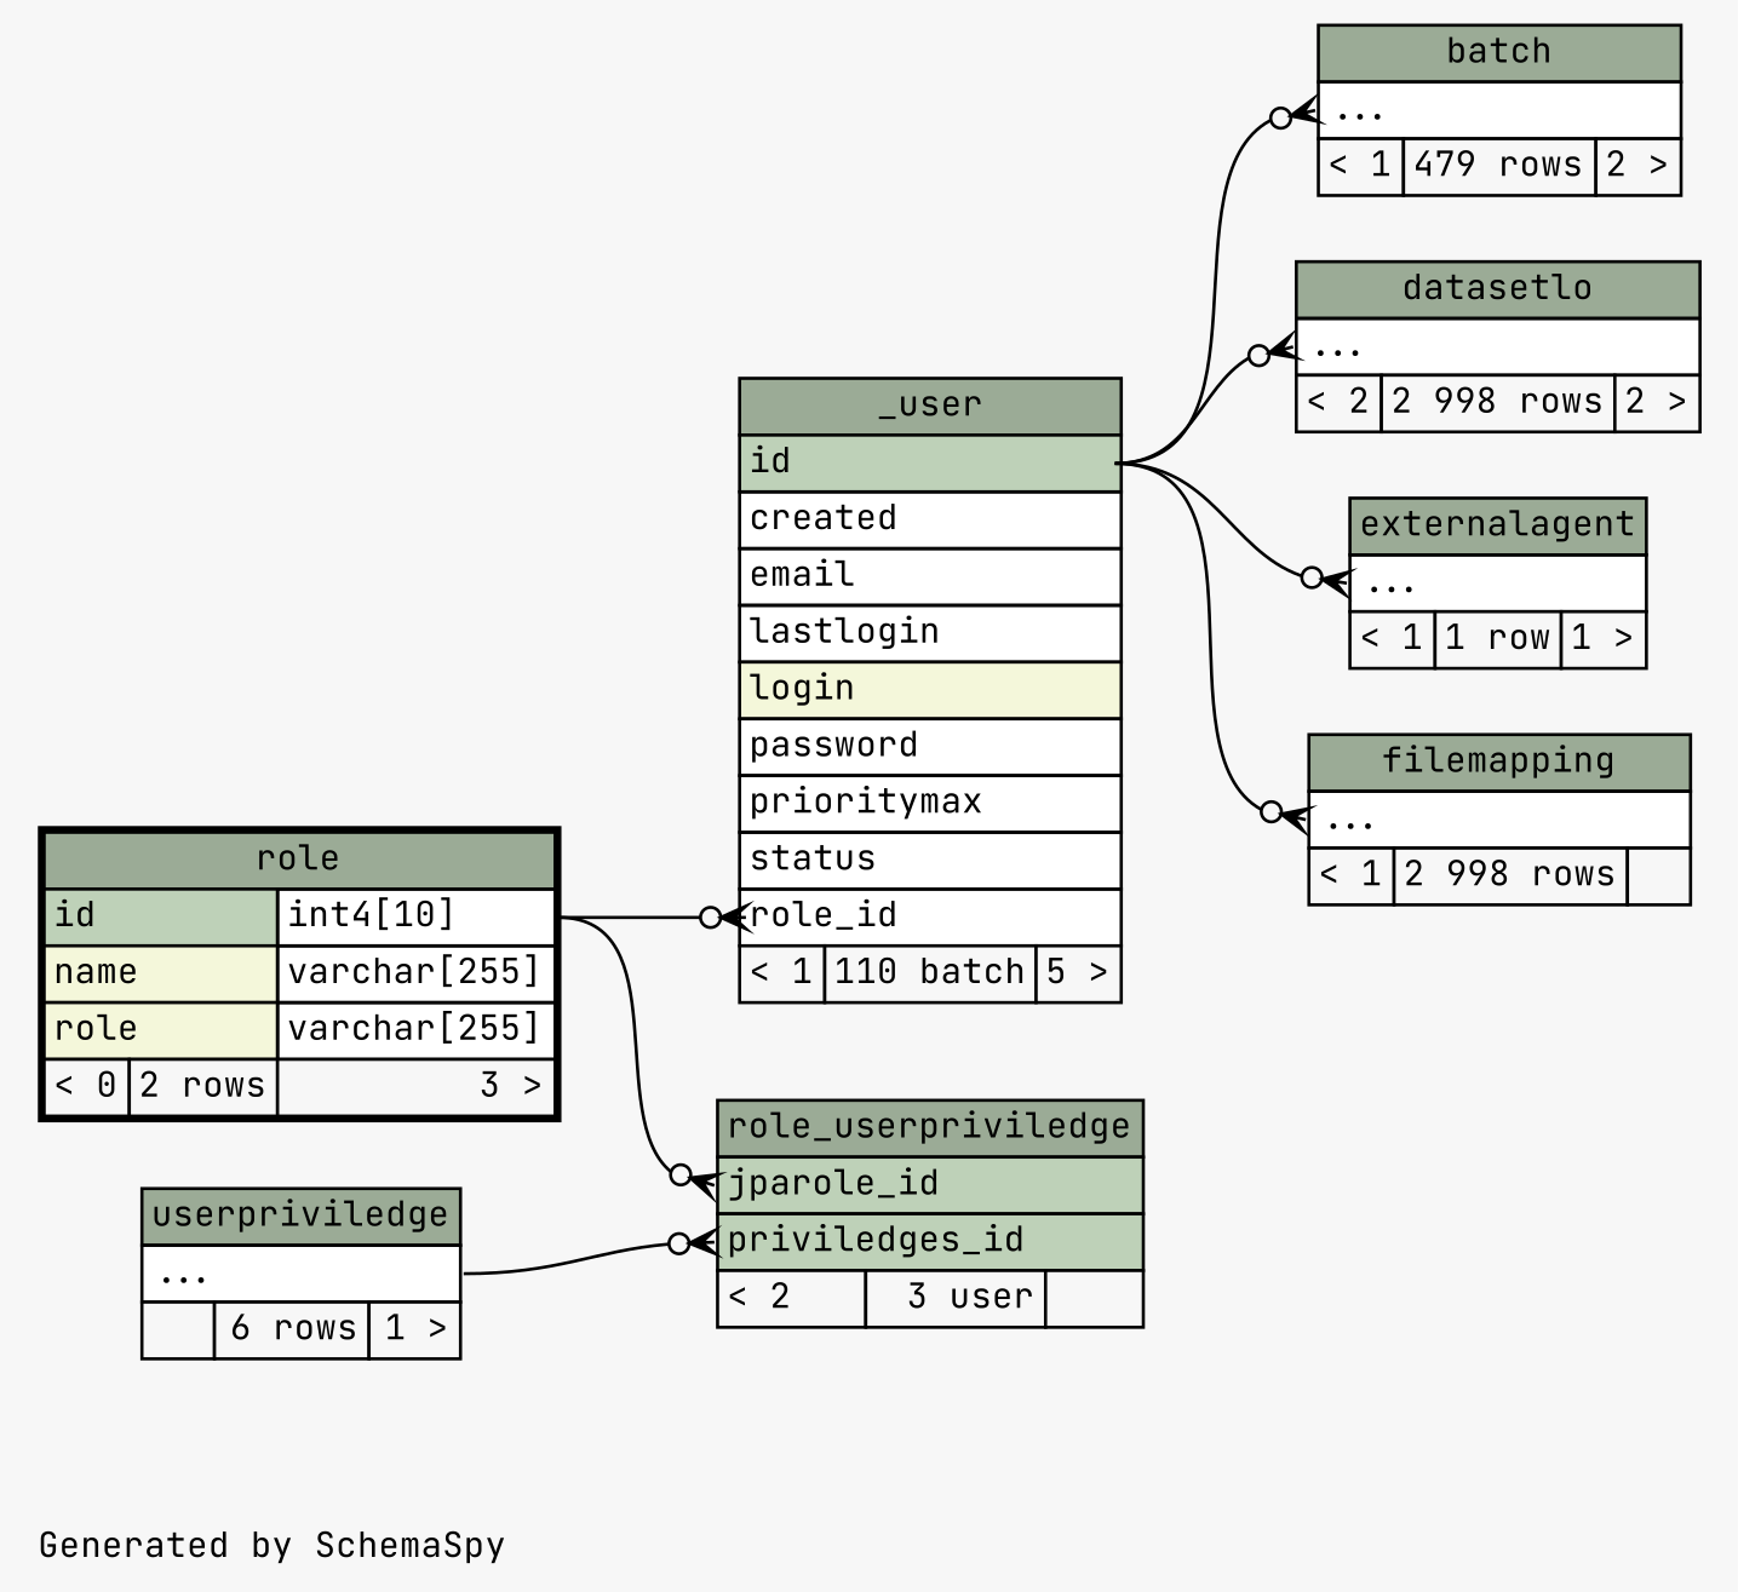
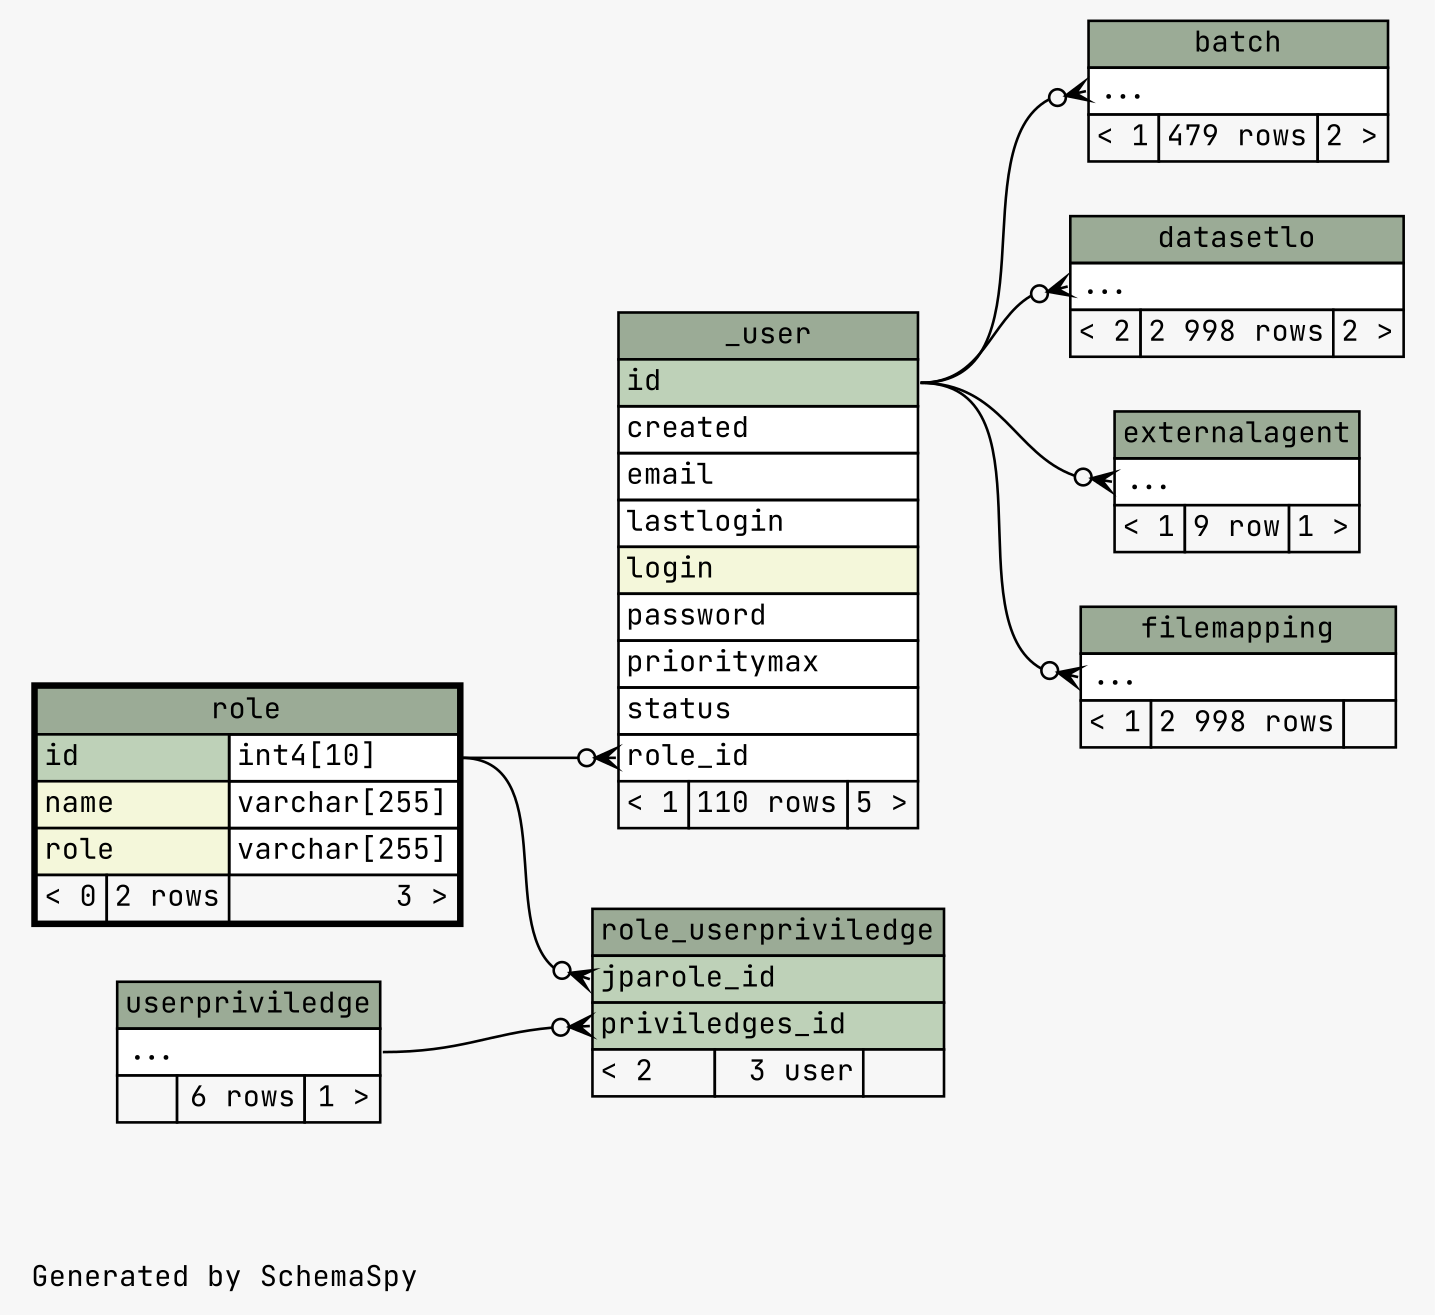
  digraph {
    bgcolor="#f7f7f7"
    fontname="JetBrains Mono"
    fontsize=11
    label="\nGenerated by SchemaSpy"
    labeljust=l
    nodesep=0.18
    rankdir=RL
    ranksep=0.46
    node [fontname="JetBrains Mono" fontsize=11 shape=plaintext]
    edge [arrowhead=none arrowsize=0.8 arrowtail=crowodot dir=back fontname="JetBrains Mono" headport="id:e" tailport="elipses:w"]
-   n1 [label=<     <TABLE BORDER="0" CELLBORDER="1" CELLSPACING="0" BGCOLOR="#ffffff">       <TR><TD COLSPAN="3" BGCOLOR="#9bab96" ALIGN="CENTER">_user</TD></TR>       <TR><TD PORT="id" COLSPAN="3" BGCOLOR="#bed1b8" ALIGN="LEFT">id</TD></TR>       <TR><TD PORT="created" COLSPAN="3" ALIGN="LEFT">created</TD></TR>       <TR><TD PORT="email" COLSPAN="3" ALIGN="LEFT">email</TD></TR>       <TR><TD PORT="lastlogin" COLSPAN="3" ALIGN="LEFT">lastlogin</TD></TR>       <TR><TD PORT="login" COLSPAN="3" BGCOLOR="#f4f7da" ALIGN="LEFT">login</TD></TR>       <TR><TD PORT="password" COLSPAN="3" ALIGN="LEFT">password</TD></TR>       <TR><TD PORT="prioritymax" COLSPAN="3" ALIGN="LEFT">prioritymax</TD></TR>       <TR><TD PORT="status" COLSPAN="3" ALIGN="LEFT">status</TD></TR>       <TR><TD PORT="role_id" COLSPAN="3" ALIGN="LEFT">role_id</TD></TR>       <TR><TD ALIGN="LEFT" BGCOLOR="#f7f7f7">&lt; 1</TD><TD ALIGN="RIGHT" BGCOLOR="#f7f7f7">110 batch</TD><TD ALIGN="RIGHT" BGCOLOR="#f7f7f7">5 &gt;</TD></TR>     </TABLE>>]
+   n1 [label=<     <TABLE BORDER="0" CELLBORDER="1" CELLSPACING="0" BGCOLOR="#ffffff">       <TR><TD COLSPAN="3" BGCOLOR="#9bab96" ALIGN="CENTER">_user</TD></TR>       <TR><TD PORT="id" COLSPAN="3" BGCOLOR="#bed1b8" ALIGN="LEFT">id</TD></TR>       <TR><TD PORT="created" COLSPAN="3" ALIGN="LEFT">created</TD></TR>       <TR><TD PORT="email" COLSPAN="3" ALIGN="LEFT">email</TD></TR>       <TR><TD PORT="lastlogin" COLSPAN="3" ALIGN="LEFT">lastlogin</TD></TR>       <TR><TD PORT="login" COLSPAN="3" BGCOLOR="#f4f7da" ALIGN="LEFT">login</TD></TR>       <TR><TD PORT="password" COLSPAN="3" ALIGN="LEFT">password</TD></TR>       <TR><TD PORT="prioritymax" COLSPAN="3" ALIGN="LEFT">prioritymax</TD></TR>       <TR><TD PORT="status" COLSPAN="3" ALIGN="LEFT">status</TD></TR>       <TR><TD PORT="role_id" COLSPAN="3" ALIGN="LEFT">role_id</TD></TR>       <TR><TD ALIGN="LEFT" BGCOLOR="#f7f7f7">&lt; 1</TD><TD ALIGN="RIGHT" BGCOLOR="#f7f7f7">110 rows</TD><TD ALIGN="RIGHT" BGCOLOR="#f7f7f7">5 &gt;</TD></TR>     </TABLE>>]
    n2 [label=<     <TABLE BORDER="2" CELLBORDER="1" CELLSPACING="0" BGCOLOR="#ffffff">       <TR><TD COLSPAN="3" BGCOLOR="#9bab96" ALIGN="CENTER">role</TD></TR>       <TR><TD PORT="id" COLSPAN="2" BGCOLOR="#bed1b8" ALIGN="LEFT">id</TD><TD PORT="id.type" ALIGN="LEFT">int4[10]</TD></TR>       <TR><TD PORT="name" COLSPAN="2" BGCOLOR="#f4f7da" ALIGN="LEFT">name</TD><TD PORT="name.type" ALIGN="LEFT">varchar[255]</TD></TR>       <TR><TD PORT="role" COLSPAN="2" BGCOLOR="#f4f7da" ALIGN="LEFT">role</TD><TD PORT="role.type" ALIGN="LEFT">varchar[255]</TD></TR>       <TR><TD ALIGN="LEFT" BGCOLOR="#f7f7f7">&lt; 0</TD><TD ALIGN="RIGHT" BGCOLOR="#f7f7f7">2 rows</TD><TD ALIGN="RIGHT" BGCOLOR="#f7f7f7">3 &gt;</TD></TR>     </TABLE>>]
    n3 [label=<     <TABLE BORDER="0" CELLBORDER="1" CELLSPACING="0" BGCOLOR="#ffffff">       <TR><TD COLSPAN="3" BGCOLOR="#9bab96" ALIGN="CENTER">batch</TD></TR>       <TR><TD PORT="elipses" COLSPAN="3" ALIGN="LEFT">...</TD></TR>       <TR><TD ALIGN="LEFT" BGCOLOR="#f7f7f7">&lt; 1</TD><TD ALIGN="RIGHT" BGCOLOR="#f7f7f7">479 rows</TD><TD ALIGN="RIGHT" BGCOLOR="#f7f7f7">2 &gt;</TD></TR>     </TABLE>>]
    n4 [label=<     <TABLE BORDER="0" CELLBORDER="1" CELLSPACING="0" BGCOLOR="#ffffff">       <TR><TD COLSPAN="3" BGCOLOR="#9bab96" ALIGN="CENTER">datasetlo</TD></TR>       <TR><TD PORT="elipses" COLSPAN="3" ALIGN="LEFT">...</TD></TR>       <TR><TD ALIGN="LEFT" BGCOLOR="#f7f7f7">&lt; 2</TD><TD ALIGN="RIGHT" BGCOLOR="#f7f7f7">2 998 rows</TD><TD ALIGN="RIGHT" BGCOLOR="#f7f7f7">2 &gt;</TD></TR>     </TABLE>>]
-   n5 [label=<     <TABLE BORDER="0" CELLBORDER="1" CELLSPACING="0" BGCOLOR="#ffffff">       <TR><TD COLSPAN="3" BGCOLOR="#9bab96" ALIGN="CENTER">externalagent</TD></TR>       <TR><TD PORT="elipses" COLSPAN="3" ALIGN="LEFT">...</TD></TR>       <TR><TD ALIGN="LEFT" BGCOLOR="#f7f7f7">&lt; 1</TD><TD ALIGN="RIGHT" BGCOLOR="#f7f7f7">1 row</TD><TD ALIGN="RIGHT" BGCOLOR="#f7f7f7">1 &gt;</TD></TR>     </TABLE>>]
+   n5 [label=<     <TABLE BORDER="0" CELLBORDER="1" CELLSPACING="0" BGCOLOR="#ffffff">       <TR><TD COLSPAN="3" BGCOLOR="#9bab96" ALIGN="CENTER">externalagent</TD></TR>       <TR><TD PORT="elipses" COLSPAN="3" ALIGN="LEFT">...</TD></TR>       <TR><TD ALIGN="LEFT" BGCOLOR="#f7f7f7">&lt; 1</TD><TD ALIGN="RIGHT" BGCOLOR="#f7f7f7">9 row</TD><TD ALIGN="RIGHT" BGCOLOR="#f7f7f7">1 &gt;</TD></TR>     </TABLE>>]
    n6 [label=<     <TABLE BORDER="0" CELLBORDER="1" CELLSPACING="0" BGCOLOR="#ffffff">       <TR><TD COLSPAN="3" BGCOLOR="#9bab96" ALIGN="CENTER">filemapping</TD></TR>       <TR><TD PORT="elipses" COLSPAN="3" ALIGN="LEFT">...</TD></TR>       <TR><TD ALIGN="LEFT" BGCOLOR="#f7f7f7">&lt; 1</TD><TD ALIGN="RIGHT" BGCOLOR="#f7f7f7">2 998 rows</TD><TD ALIGN="RIGHT" BGCOLOR="#f7f7f7">  </TD></TR>     </TABLE>>]
    n7 [label=<     <TABLE BORDER="0" CELLBORDER="1" CELLSPACING="0" BGCOLOR="#ffffff">       <TR><TD COLSPAN="3" BGCOLOR="#9bab96" ALIGN="CENTER">role_userpriviledge</TD></TR>       <TR><TD PORT="jparole_id" COLSPAN="3" BGCOLOR="#bed1b8" ALIGN="LEFT">jparole_id</TD></TR>       <TR><TD PORT="priviledges_id" COLSPAN="3" BGCOLOR="#bed1b8" ALIGN="LEFT">priviledges_id</TD></TR>       <TR><TD ALIGN="LEFT" BGCOLOR="#f7f7f7">&lt; 2</TD><TD ALIGN="RIGHT" BGCOLOR="#f7f7f7">3 user</TD><TD ALIGN="RIGHT" BGCOLOR="#f7f7f7">  </TD></TR>     </TABLE>>]
    n8 [label=<     <TABLE BORDER="0" CELLBORDER="1" CELLSPACING="0" BGCOLOR="#ffffff">       <TR><TD COLSPAN="3" BGCOLOR="#9bab96" ALIGN="CENTER">userpriviledge</TD></TR>       <TR><TD PORT="elipses" COLSPAN="3" ALIGN="LEFT">...</TD></TR>       <TR><TD ALIGN="LEFT" BGCOLOR="#f7f7f7">  </TD><TD ALIGN="RIGHT" BGCOLOR="#f7f7f7">6 rows</TD><TD ALIGN="RIGHT" BGCOLOR="#f7f7f7">1 &gt;</TD></TR>     </TABLE>>]
    n1 -> n2 [headport="id.type:e" tailport="role_id:w"]
    n3 -> n1
    n4 -> n1
    n5 -> n1
    n6 -> n1
    n7 -> n2 [headport="id.type:e" tailport="jparole_id:w"]
    n7 -> n8 [headport="elipses:e" tailport="priviledges_id:w"]
  }
